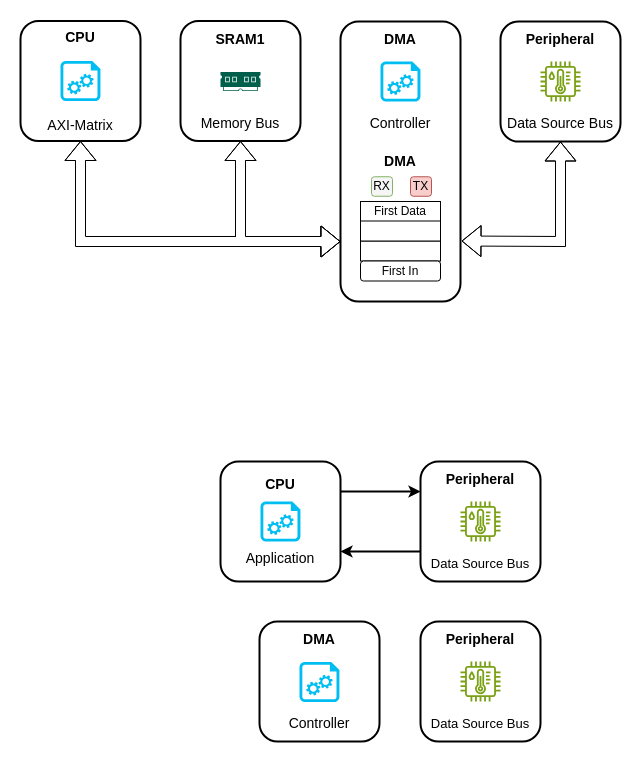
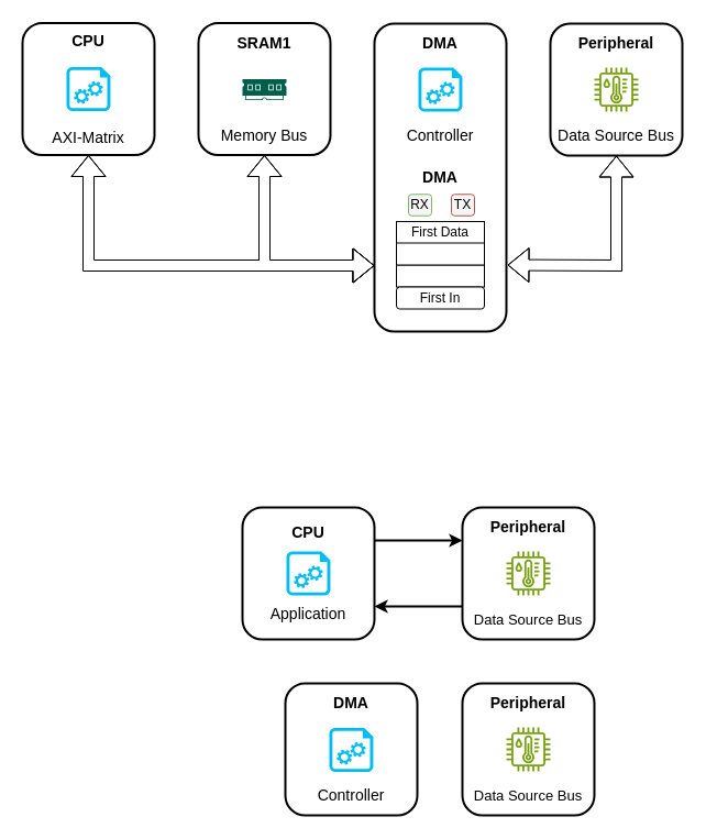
  <mxCell id="0" />
  <mxCell id="1" parent="0" />
  <mxCell id="2" value="&lt;b&gt;&lt;font style=&quot;font-size: 14px;&quot;&gt;DMA&lt;/font&gt;&lt;font style=&quot;font-size: 14px;&quot;&gt;&lt;br&gt;&lt;/font&gt;&lt;/b&gt;" style="rounded=1;whiteSpace=wrap;html=1;strokeWidth=2;labelPosition=center;verticalLabelPosition=middle;align=center;verticalAlign=middle;spacingBottom=0;" vertex="1" parent="1"><mxGeometry x="340" y="21" width="120" height="280" as="geometry" /></mxCell>
  <mxCell id="3" value="First Data" style="rounded=0;whiteSpace=wrap;html=1;" vertex="1" parent="1"><mxGeometry x="360" y="201" width="80" height="20" as="geometry" /></mxCell>
  <mxCell id="4" value="" style="rounded=0;whiteSpace=wrap;html=1;" vertex="1" parent="1"><mxGeometry x="360" y="240.5" width="80" height="20" as="geometry" /></mxCell>
  <mxCell id="5" value="First In" style="whiteSpace=wrap;html=1;rounded=1;" vertex="1" parent="1"><mxGeometry x="360" y="260.5" width="80" height="20" as="geometry" /></mxCell>
  <mxCell id="6" value="&lt;font style=&quot;&quot;&gt;&lt;b style=&quot;font-size: 14px;&quot;&gt;&lt;font style=&quot;font-size: 14px;&quot;&gt;Peripheral&lt;br&gt;&lt;br&gt;&lt;br&gt;&lt;br&gt;&lt;br&gt;&lt;/font&gt;&lt;/b&gt;&lt;font style=&quot;font-size: 14px;&quot;&gt;Data Source Bus&lt;/font&gt;&lt;/font&gt;&lt;b&gt;&lt;font style=&quot;font-size: 14px;&quot;&gt;&lt;br&gt;&lt;/font&gt;&lt;/b&gt;" style="rounded=1;whiteSpace=wrap;html=1;strokeWidth=2;" vertex="1" parent="1"><mxGeometry x="500" y="21" width="120" height="120" as="geometry" /></mxCell>
  <mxCell id="7" value="" style="sketch=0;outlineConnect=0;fontColor=#232F3E;gradientColor=none;fillColor=#7AA116;strokeColor=none;dashed=0;verticalLabelPosition=bottom;verticalAlign=top;align=center;html=1;fontSize=12;fontStyle=0;aspect=fixed;pointerEvents=1;shape=mxgraph.aws4.iot_thing_temperature_humidity_sensor;" vertex="1" parent="1"><mxGeometry x="540" y="61" width="40" height="40" as="geometry" /></mxCell>
  <mxCell id="8" value="&lt;font style=&quot;font-size: 14px;&quot;&gt;&lt;b style=&quot;border-color: var(--border-color);&quot;&gt;&lt;font style=&quot;border-color: var(--border-color); font-size: 14px;&quot;&gt;SRAM1&lt;br&gt;&lt;/font&gt;&lt;/b&gt;&lt;br&gt;&lt;br&gt;&lt;br&gt;&lt;br&gt;Memory Bus&lt;/font&gt;" style="rounded=1;whiteSpace=wrap;html=1;strokeWidth=2;" vertex="1" parent="1"><mxGeometry x="180" y="20.5" width="120" height="120" as="geometry" /></mxCell>
  <mxCell id="9" value="" style="sketch=0;pointerEvents=1;shadow=0;dashed=0;html=1;strokeColor=none;fillColor=#005F4B;labelPosition=center;verticalLabelPosition=bottom;verticalAlign=top;align=center;outlineConnect=0;shape=mxgraph.veeam2.ram;" vertex="1" parent="1"><mxGeometry x="220" y="71.5" width="40" height="19" as="geometry" /></mxCell>
  <mxCell id="10" value="&lt;font style=&quot;font-size: 14px;&quot;&gt;&lt;b style=&quot;border-color: var(--border-color);&quot;&gt;&lt;font style=&quot;border-color: var(--border-color); font-size: 14px;&quot;&gt;DMA&lt;/font&gt;&lt;/b&gt;&lt;br&gt;&lt;br&gt;&lt;br&gt;&lt;br&gt;&lt;br&gt;Controller&lt;/font&gt;" style="rounded=1;whiteSpace=wrap;html=1;strokeWidth=2;strokeColor=none;fillColor=none;" vertex="1" parent="1"><mxGeometry x="340" y="20.5" width="120" height="120" as="geometry" /></mxCell>
  <mxCell id="11" value="" style="verticalLabelPosition=bottom;html=1;verticalAlign=top;align=center;strokeColor=none;fillColor=#00BEF2;shape=mxgraph.azure.startup_task;pointerEvents=1;" vertex="1" parent="1"><mxGeometry x="380" y="61" width="40" height="40" as="geometry" /></mxCell>
  <mxCell id="12" value="" style="rounded=0;whiteSpace=wrap;html=1;" vertex="1" parent="1"><mxGeometry x="360" y="220.5" width="80" height="20" as="geometry" /></mxCell>
  <mxCell id="13" value="&lt;span style=&quot;border-color: var(--border-color);&quot;&gt;&lt;b style=&quot;font-size: 14px;&quot;&gt;CPU&lt;/b&gt;&lt;br&gt;&lt;br&gt;&lt;br&gt;&lt;br&gt;&lt;br&gt;&lt;br&gt;&lt;span style=&quot;font-size: 14px;&quot;&gt;AXI-Matrix&lt;/span&gt;&lt;br&gt;&lt;/span&gt;" style="rounded=1;whiteSpace=wrap;html=1;strokeWidth=2;" vertex="1" parent="1"><mxGeometry x="20" y="20.5" width="120" height="120" as="geometry" /></mxCell>
  <mxCell id="14" value="" style="verticalLabelPosition=bottom;html=1;verticalAlign=top;align=center;strokeColor=none;fillColor=#00BEF2;shape=mxgraph.azure.startup_task;pointerEvents=1;" vertex="1" parent="1"><mxGeometry x="60" y="60.5" width="40" height="40" as="geometry" /></mxCell>
  <mxCell id="15" style="edgeStyle=orthogonalEdgeStyle;rounded=0;orthogonalLoop=1;jettySize=auto;html=1;exitX=0;exitY=0.75;exitDx=0;exitDy=0;entryX=1;entryY=0.75;entryDx=0;entryDy=0;strokeWidth=2;" edge="1" parent="1" source="16" target="19"><mxGeometry relative="1" as="geometry" /></mxCell>
  <mxCell id="16" value="&lt;font style=&quot;&quot;&gt;&lt;b style=&quot;font-size: 14px;&quot;&gt;&lt;font style=&quot;font-size: 14px;&quot;&gt;Peripheral&lt;br&gt;&lt;br&gt;&lt;br&gt;&lt;br&gt;&lt;br&gt;&lt;/font&gt;&lt;/b&gt;&lt;font style=&quot;font-size: 13px;&quot;&gt;Data Source Bus&lt;/font&gt;&lt;/font&gt;&lt;b&gt;&lt;font style=&quot;font-size: 14px;&quot;&gt;&lt;br&gt;&lt;/font&gt;&lt;/b&gt;" style="rounded=1;whiteSpace=wrap;html=1;strokeWidth=2;" vertex="1" parent="1"><mxGeometry x="420" y="461" width="120" height="120" as="geometry" /></mxCell>
  <mxCell id="17" value="" style="sketch=0;outlineConnect=0;fontColor=#232F3E;gradientColor=none;fillColor=#7AA116;strokeColor=none;dashed=0;verticalLabelPosition=bottom;verticalAlign=top;align=center;html=1;fontSize=12;fontStyle=0;aspect=fixed;pointerEvents=1;shape=mxgraph.aws4.iot_thing_temperature_humidity_sensor;" vertex="1" parent="1"><mxGeometry x="460" y="501" width="40" height="40" as="geometry" /></mxCell>
  <mxCell id="18" style="edgeStyle=orthogonalEdgeStyle;rounded=0;orthogonalLoop=1;jettySize=auto;html=1;exitX=1;exitY=0.25;exitDx=0;exitDy=0;entryX=0;entryY=0.25;entryDx=0;entryDy=0;strokeWidth=2;" edge="1" parent="1" source="19" target="16"><mxGeometry relative="1" as="geometry" /></mxCell>
  <mxCell id="19" value="&lt;span style=&quot;border-color: var(--border-color);&quot;&gt;&lt;b style=&quot;font-size: 14px;&quot;&gt;CPU&lt;/b&gt;&lt;br&gt;&lt;br&gt;&lt;br&gt;&lt;br&gt;&lt;br&gt;&lt;font style=&quot;font-size: 14px;&quot;&gt;Application&lt;/font&gt;&lt;br&gt;&lt;/span&gt;" style="rounded=1;whiteSpace=wrap;html=1;strokeWidth=2;" vertex="1" parent="1"><mxGeometry x="220" y="461" width="120" height="120" as="geometry" /></mxCell>
  <mxCell id="20" value="" style="verticalLabelPosition=bottom;html=1;verticalAlign=top;align=center;strokeColor=none;fillColor=#00BEF2;shape=mxgraph.azure.startup_task;pointerEvents=1;" vertex="1" parent="1"><mxGeometry x="260" y="501" width="40" height="40" as="geometry" /></mxCell>
- <mxCell id="21" value="TX" style="rounded=1;whiteSpace=wrap;html=1;fillColor=#f8cecc;strokeColor=#b85450;" vertex="1" parent="1"><mxGeometry x="410" y="176.25" width="21" height="19.5" as="geometry" /></mxCell>
+ <mxCell id="21" value="TX" style="rounded=1;whiteSpace=wrap;html=1;fillColor=#f5f5f5;strokeColor=#b85450;" vertex="1" parent="1"><mxGeometry x="410" y="176.25" width="21" height="19.5" as="geometry" /></mxCell>
  <mxCell id="22" value="RX" style="rounded=1;whiteSpace=wrap;html=1;fillColor=#f5f5f5;strokeColor=#82b366;" vertex="1" parent="1"><mxGeometry x="371" y="176.25" width="21" height="19.5" as="geometry" /></mxCell>
  <mxCell id="23" value="&lt;font style=&quot;font-size: 14px;&quot;&gt;&lt;b style=&quot;border-color: var(--border-color);&quot;&gt;&lt;font style=&quot;border-color: var(--border-color); font-size: 14px;&quot;&gt;DMA&lt;/font&gt;&lt;/b&gt;&lt;br&gt;&lt;br&gt;&lt;br&gt;&lt;br&gt;&lt;br&gt;Controller&lt;/font&gt;" style="rounded=1;whiteSpace=wrap;html=1;strokeWidth=2;strokeColor=default;fillColor=default;" vertex="1" parent="1"><mxGeometry x="259" y="621" width="120" height="120" as="geometry" /></mxCell>
  <mxCell id="24" value="" style="verticalLabelPosition=bottom;html=1;verticalAlign=top;align=center;strokeColor=none;fillColor=#00BEF2;shape=mxgraph.azure.startup_task;pointerEvents=1;" vertex="1" parent="1"><mxGeometry x="299" y="661.5" width="40" height="40" as="geometry" /></mxCell>
  <mxCell id="25" value="&lt;font style=&quot;&quot;&gt;&lt;b style=&quot;font-size: 14px;&quot;&gt;&lt;font style=&quot;font-size: 14px;&quot;&gt;Peripheral&lt;br&gt;&lt;br&gt;&lt;br&gt;&lt;br&gt;&lt;br&gt;&lt;/font&gt;&lt;/b&gt;&lt;font style=&quot;font-size: 13px;&quot;&gt;Data Source Bus&lt;/font&gt;&lt;/font&gt;&lt;b&gt;&lt;font style=&quot;font-size: 14px;&quot;&gt;&lt;br&gt;&lt;/font&gt;&lt;/b&gt;" style="rounded=1;whiteSpace=wrap;html=1;strokeWidth=2;" vertex="1" parent="1"><mxGeometry x="420" y="621" width="120" height="120" as="geometry" /></mxCell>
  <mxCell id="26" value="" style="sketch=0;outlineConnect=0;fontColor=#232F3E;gradientColor=none;fillColor=#7AA116;strokeColor=none;dashed=0;verticalLabelPosition=bottom;verticalAlign=top;align=center;html=1;fontSize=12;fontStyle=0;aspect=fixed;pointerEvents=1;shape=mxgraph.aws4.iot_thing_temperature_humidity_sensor;" vertex="1" parent="1"><mxGeometry x="460" y="661" width="40" height="40" as="geometry" /></mxCell>
  <mxCell id="27" value="" style="shape=flexArrow;endArrow=classic;startArrow=classic;html=1;rounded=0;entryX=0.5;entryY=1;entryDx=0;entryDy=0;strokeWidth=1;fillColor=default;" edge="1" parent="1" target="6"><mxGeometry width="100" height="100" relative="1" as="geometry"><mxPoint x="461" y="240.5" as="sourcePoint" /><mxPoint x="501" y="230.5" as="targetPoint" /><Array as="points"><mxPoint x="560" y="241" /></Array></mxGeometry></mxCell>
  <mxCell id="28" value="" style="rounded=1;whiteSpace=wrap;html=1;fillColor=none;strokeColor=none;" vertex="1" parent="1"><mxGeometry x="340" y="181" width="120" height="120" as="geometry" /></mxCell>
  <mxCell id="29" value="" style="shape=flexArrow;endArrow=classic;startArrow=classic;html=1;rounded=0;exitX=0.5;exitY=1;exitDx=0;exitDy=0;entryX=0;entryY=0.5;entryDx=0;entryDy=0;fillColor=default;" edge="1" parent="1" source="13" target="28"><mxGeometry width="100" height="100" relative="1" as="geometry"><mxPoint x="260" y="271" as="sourcePoint" /><mxPoint x="360" y="171" as="targetPoint" /><Array as="points"><mxPoint x="80" y="241" /></Array></mxGeometry></mxCell>
  <mxCell id="30" value="" style="shape=flexArrow;endArrow=classic;startArrow=classic;html=1;rounded=0;entryX=0;entryY=0.5;entryDx=0;entryDy=0;fillColor=default;exitX=0.5;exitY=1;exitDx=0;exitDy=0;" edge="1" parent="1" source="8" target="28"><mxGeometry width="100" height="100" relative="1" as="geometry"><mxPoint x="240" y="141" as="sourcePoint" /><mxPoint x="340" y="241.5" as="targetPoint" /><Array as="points"><mxPoint x="240" y="241" /></Array></mxGeometry></mxCell>
  <mxCell id="31" value="" style="rounded=0;whiteSpace=wrap;html=1;fillColor=default;strokeColor=none;" vertex="1" parent="1"><mxGeometry x="220" y="236.5" width="31" height="9" as="geometry" /></mxCell>
